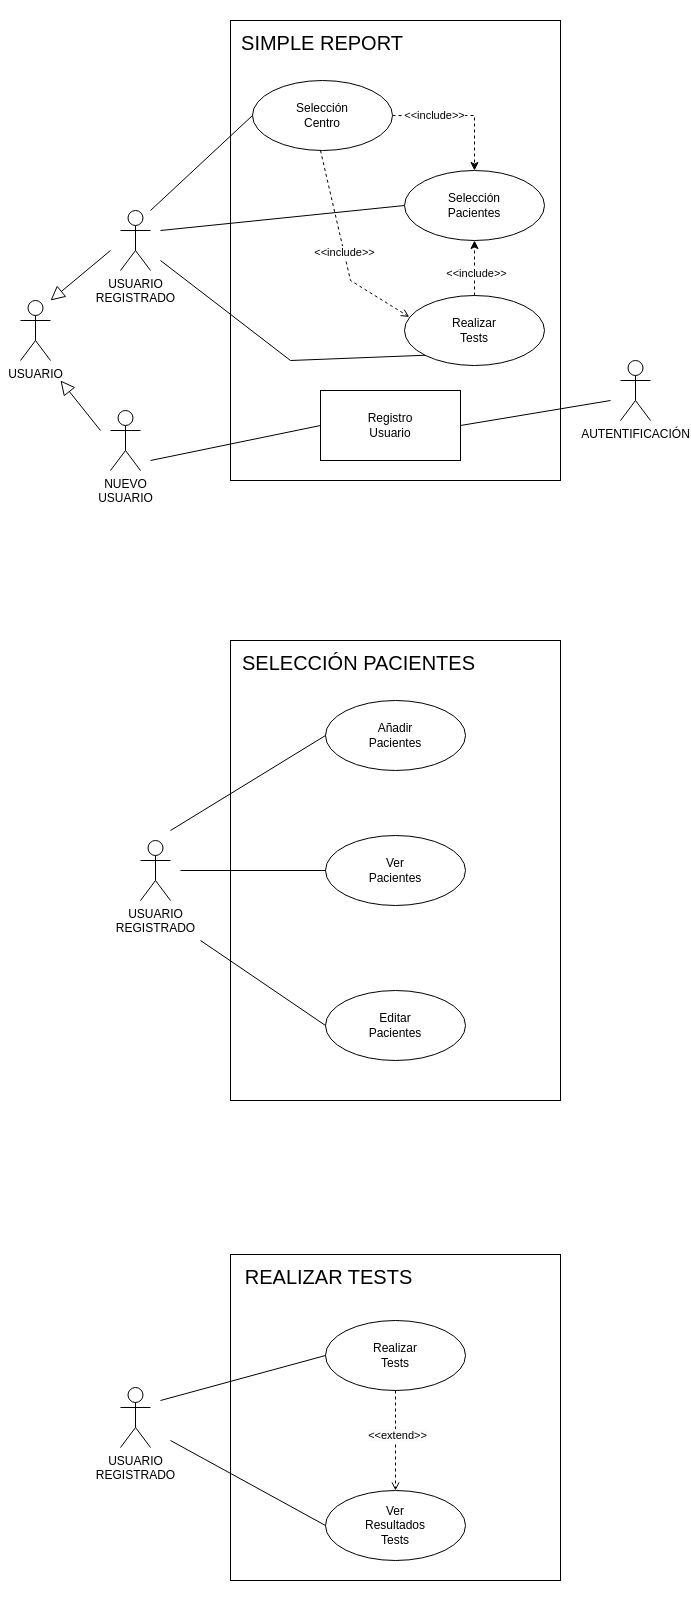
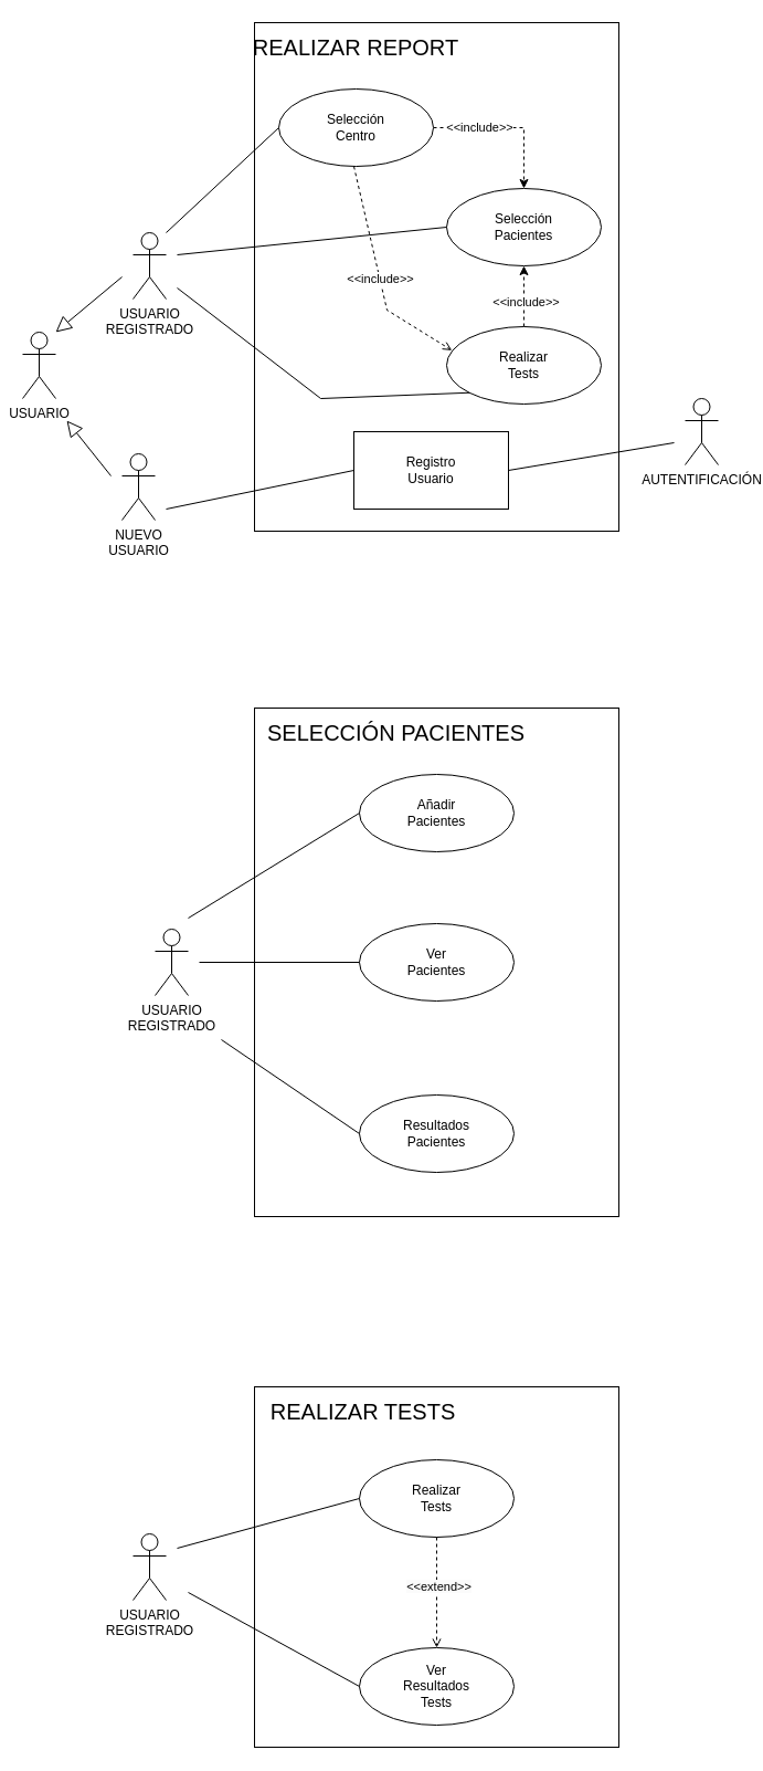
  <mxCell id="0" />
  <mxCell id="1" parent="0" />
  <mxCell id="2" value="USUARIO" style="shape=umlActor;html=1;verticalLabelPosition=bottom;verticalAlign=top;align=center;" vertex="1" parent="1"><mxGeometry x="20" y="300" width="30" height="60" as="geometry" /></mxCell>
  <mxCell id="3" value="" style="rounded=0;whiteSpace=wrap;html=1;" vertex="1" parent="1"><mxGeometry x="230" y="20" width="330" height="460" as="geometry" /></mxCell>
- <mxCell id="4" value="&lt;font style=&quot;font-size: 20px;&quot;&gt;SIMPLE REPORT&lt;/font&gt;" style="text;html=1;align=center;verticalAlign=middle;whiteSpace=wrap;rounded=0;" vertex="1" parent="1"><mxGeometry x="207" y="27" width="230" height="30" as="geometry" /></mxCell>
+ <mxCell id="4" value="&lt;font style=&quot;font-size: 20px;&quot;&gt;REALIZAR REPORT&lt;/font&gt;" style="text;html=1;align=center;verticalAlign=middle;whiteSpace=wrap;rounded=0;" vertex="1" parent="1"><mxGeometry x="207" y="27" width="230" height="30" as="geometry" /></mxCell>
  <mxCell id="5" value="" style="edgeStyle=none;html=1;endArrow=block;endFill=0;endSize=12;verticalAlign=bottom;rounded=0;" edge="1" parent="1"><mxGeometry width="160" relative="1" as="geometry"><mxPoint x="110" y="250" as="sourcePoint" /><mxPoint x="50" y="300" as="targetPoint" /></mxGeometry></mxCell>
  <mxCell id="6" value="USUARIO&lt;div&gt;REGISTRADO&lt;/div&gt;" style="shape=umlActor;html=1;verticalLabelPosition=bottom;verticalAlign=top;align=center;" vertex="1" parent="1"><mxGeometry x="120" y="210" width="30" height="60" as="geometry" /></mxCell>
  <mxCell id="7" value="" style="edgeStyle=none;html=1;endArrow=block;endFill=0;endSize=12;verticalAlign=bottom;rounded=0;" edge="1" parent="1"><mxGeometry width="160" relative="1" as="geometry"><mxPoint x="100" y="430" as="sourcePoint" /><mxPoint x="60" y="380" as="targetPoint" /></mxGeometry></mxCell>
  <mxCell id="8" value="NUEVO&lt;div&gt;USUARIO&lt;/div&gt;" style="shape=umlActor;html=1;verticalLabelPosition=bottom;verticalAlign=top;align=center;" vertex="1" parent="1"><mxGeometry x="110" y="410" width="30" height="60" as="geometry" /></mxCell>
  <mxCell id="9" value="Registro&lt;div&gt;Usuario&lt;/div&gt;" style="whiteSpace=wrap;html=1;rounded=0;" vertex="1" parent="1"><mxGeometry x="320" y="390" width="140" height="70" as="geometry" /></mxCell>
  <mxCell id="10" value="" style="edgeStyle=none;html=1;endArrow=none;verticalAlign=bottom;rounded=0;entryX=0;entryY=0.5;entryDx=0;entryDy=0;" edge="1" parent="1" target="9"><mxGeometry width="160" relative="1" as="geometry"><mxPoint x="150" y="460" as="sourcePoint" /><mxPoint x="310" y="460" as="targetPoint" /></mxGeometry></mxCell>
  <mxCell id="11" style="edgeStyle=orthogonalEdgeStyle;rounded=0;orthogonalLoop=1;jettySize=auto;html=1;exitX=1;exitY=0.5;exitDx=0;exitDy=0;entryX=0.5;entryY=0;entryDx=0;entryDy=0;dashed=1;" edge="1" parent="1" source="13" target="14"><mxGeometry relative="1" as="geometry" /></mxCell>
  <mxCell id="12" value="&amp;lt;&amp;lt;include&amp;gt;&amp;gt;" style="edgeLabel;html=1;align=center;verticalAlign=middle;resizable=0;points=[];" vertex="1" connectable="0" parent="11"><mxGeometry x="-0.124" y="1" relative="1" as="geometry"><mxPoint x="-19" as="offset" /></mxGeometry></mxCell>
  <mxCell id="13" value="Selección&lt;div&gt;Centro&lt;/div&gt;" style="ellipse;whiteSpace=wrap;html=1;" vertex="1" parent="1"><mxGeometry x="252" y="80" width="140" height="70" as="geometry" /></mxCell>
  <mxCell id="14" value="Selección&lt;div&gt;Pacientes&lt;/div&gt;" style="ellipse;whiteSpace=wrap;html=1;" vertex="1" parent="1"><mxGeometry x="404" y="170" width="140" height="70" as="geometry" /></mxCell>
  <mxCell id="15" style="edgeStyle=orthogonalEdgeStyle;rounded=0;orthogonalLoop=1;jettySize=auto;html=1;entryX=0.5;entryY=1;entryDx=0;entryDy=0;dashed=1;" edge="1" parent="1" source="17" target="14"><mxGeometry relative="1" as="geometry" /></mxCell>
  <mxCell id="16" value="&amp;lt;&amp;lt;include&amp;gt;&amp;gt;" style="edgeLabel;html=1;align=center;verticalAlign=middle;resizable=0;points=[];" vertex="1" connectable="0" parent="15"><mxGeometry x="-0.393" y="-1" relative="1" as="geometry"><mxPoint y="-6" as="offset" /></mxGeometry></mxCell>
  <mxCell id="17" value="Realizar&lt;div&gt;Tests&lt;/div&gt;" style="ellipse;whiteSpace=wrap;html=1;" vertex="1" parent="1"><mxGeometry x="404" y="295" width="140" height="70" as="geometry" /></mxCell>
  <mxCell id="18" value="" style="edgeStyle=none;html=1;endArrow=none;verticalAlign=bottom;rounded=0;entryX=0;entryY=0.5;entryDx=0;entryDy=0;" edge="1" parent="1" target="13"><mxGeometry width="160" relative="1" as="geometry"><mxPoint x="150" y="210" as="sourcePoint" /><mxPoint x="310" y="210" as="targetPoint" /></mxGeometry></mxCell>
  <mxCell id="19" value="" style="edgeStyle=none;html=1;endArrow=none;verticalAlign=bottom;rounded=0;entryX=0;entryY=1;entryDx=0;entryDy=0;" edge="1" parent="1" target="17"><mxGeometry width="160" relative="1" as="geometry"><mxPoint x="160" y="260" as="sourcePoint" /><mxPoint x="460" y="380" as="targetPoint" /><Array as="points"><mxPoint x="290" y="360" /></Array></mxGeometry></mxCell>
  <mxCell id="20" value="AUTENTIFICACIÓN" style="shape=umlActor;html=1;verticalLabelPosition=bottom;verticalAlign=top;align=center;" vertex="1" parent="1"><mxGeometry x="620" y="360" width="30" height="60" as="geometry" /></mxCell>
  <mxCell id="21" value="" style="edgeStyle=none;html=1;endArrow=none;verticalAlign=bottom;rounded=0;exitX=1;exitY=0.5;exitDx=0;exitDy=0;" edge="1" parent="1" source="9"><mxGeometry width="160" relative="1" as="geometry"><mxPoint x="430" y="394.29" as="sourcePoint" /><mxPoint x="610" y="400" as="targetPoint" /></mxGeometry></mxCell>
  <mxCell id="22" value="" style="edgeStyle=none;html=1;endArrow=none;verticalAlign=bottom;rounded=0;entryX=0;entryY=0.5;entryDx=0;entryDy=0;" edge="1" parent="1" target="14"><mxGeometry width="160" relative="1" as="geometry"><mxPoint x="160" y="230" as="sourcePoint" /><mxPoint x="280" y="230" as="targetPoint" /></mxGeometry></mxCell>
  <mxCell id="23" value="" style="edgeStyle=none;html=1;endArrow=open;verticalAlign=bottom;dashed=1;labelBackgroundColor=none;rounded=0;entryX=0.034;entryY=0.306;entryDx=0;entryDy=0;entryPerimeter=0;" edge="1" parent="1" target="17"><mxGeometry width="160" relative="1" as="geometry"><mxPoint x="320" y="150" as="sourcePoint" /><mxPoint x="400" y="310" as="targetPoint" /><Array as="points"><mxPoint x="350" y="280" /></Array></mxGeometry></mxCell>
  <mxCell id="24" value="&amp;lt;&amp;lt;include&amp;gt;&amp;gt;" style="edgeLabel;html=1;align=center;verticalAlign=middle;resizable=0;points=[];" vertex="1" connectable="0" parent="23"><mxGeometry x="0.06" y="1" relative="1" as="geometry"><mxPoint x="-2" y="-3" as="offset" /></mxGeometry></mxCell>
  <mxCell id="25" value="" style="rounded=0;whiteSpace=wrap;html=1;" vertex="1" parent="1"><mxGeometry x="230" y="640" width="330" height="460" as="geometry" /></mxCell>
  <mxCell id="26" value="&lt;font style=&quot;font-size: 20px;&quot;&gt;SELECCIÓN PACIENTES&lt;/font&gt;" style="text;html=1;align=center;verticalAlign=middle;whiteSpace=wrap;rounded=0;" vertex="1" parent="1"><mxGeometry x="207" y="647" width="303" height="30" as="geometry" /></mxCell>
  <mxCell id="27" value="USUARIO&lt;div&gt;REGISTRADO&lt;/div&gt;" style="shape=umlActor;html=1;verticalLabelPosition=bottom;verticalAlign=top;align=center;" vertex="1" parent="1"><mxGeometry x="140" y="840" width="30" height="60" as="geometry" /></mxCell>
  <mxCell id="28" value="Ver&lt;div&gt;Pacientes&lt;/div&gt;" style="ellipse;whiteSpace=wrap;html=1;" vertex="1" parent="1"><mxGeometry x="325" y="835" width="140" height="70" as="geometry" /></mxCell>
  <mxCell id="29" value="Añadir&lt;div&gt;Pacientes&lt;/div&gt;" style="ellipse;whiteSpace=wrap;html=1;" vertex="1" parent="1"><mxGeometry x="325" y="700" width="140" height="70" as="geometry" /></mxCell>
- <mxCell id="30" value="Editar&lt;div&gt;Pacientes&lt;/div&gt;" style="ellipse;whiteSpace=wrap;html=1;" vertex="1" parent="1"><mxGeometry x="325" y="990" width="140" height="70" as="geometry" /></mxCell>
+ <mxCell id="30" value="Resultados&lt;div&gt;Pacientes&lt;/div&gt;" style="ellipse;whiteSpace=wrap;html=1;" vertex="1" parent="1"><mxGeometry x="325" y="990" width="140" height="70" as="geometry" /></mxCell>
  <mxCell id="31" value="" style="edgeStyle=none;html=1;endArrow=none;verticalAlign=bottom;rounded=0;entryX=0;entryY=0.5;entryDx=0;entryDy=0;" edge="1" parent="1" target="29"><mxGeometry width="160" relative="1" as="geometry"><mxPoint x="170" y="830" as="sourcePoint" /><mxPoint x="330" y="830" as="targetPoint" /></mxGeometry></mxCell>
  <mxCell id="32" value="" style="edgeStyle=none;html=1;endArrow=none;verticalAlign=bottom;rounded=0;entryX=0;entryY=0.5;entryDx=0;entryDy=0;" edge="1" parent="1" target="28"><mxGeometry width="160" relative="1" as="geometry"><mxPoint x="180" y="870" as="sourcePoint" /><mxPoint x="320" y="870" as="targetPoint" /></mxGeometry></mxCell>
  <mxCell id="33" value="" style="edgeStyle=none;html=1;endArrow=none;verticalAlign=bottom;rounded=0;entryX=0;entryY=0.5;entryDx=0;entryDy=0;" edge="1" parent="1" target="30"><mxGeometry width="160" relative="1" as="geometry"><mxPoint x="200" y="940" as="sourcePoint" /><mxPoint x="360" y="940" as="targetPoint" /></mxGeometry></mxCell>
  <mxCell id="34" value="" style="rounded=0;whiteSpace=wrap;html=1;" vertex="1" parent="1"><mxGeometry x="230" y="1254" width="330" height="326" as="geometry" /></mxCell>
  <mxCell id="35" value="&lt;font style=&quot;font-size: 20px;&quot;&gt;REALIZAR TESTS&lt;/font&gt;" style="text;html=1;align=center;verticalAlign=middle;whiteSpace=wrap;rounded=0;" vertex="1" parent="1"><mxGeometry x="207" y="1261" width="243" height="30" as="geometry" /></mxCell>
  <mxCell id="36" value="USUARIO&lt;div&gt;REGISTRADO&lt;/div&gt;" style="shape=umlActor;html=1;verticalLabelPosition=bottom;verticalAlign=top;align=center;" vertex="1" parent="1"><mxGeometry x="120" y="1387" width="30" height="60" as="geometry" /></mxCell>
  <mxCell id="37" value="Realizar&lt;div&gt;Tests&lt;/div&gt;" style="ellipse;whiteSpace=wrap;html=1;" vertex="1" parent="1"><mxGeometry x="325" y="1320" width="140" height="70" as="geometry" /></mxCell>
  <mxCell id="38" value="Ver&lt;br&gt;Resultados&lt;div&gt;Tests&lt;/div&gt;" style="ellipse;whiteSpace=wrap;html=1;" vertex="1" parent="1"><mxGeometry x="325" y="1490" width="140" height="70" as="geometry" /></mxCell>
  <mxCell id="39" value="" style="edgeStyle=none;html=1;endArrow=none;verticalAlign=bottom;rounded=0;entryX=0;entryY=0.5;entryDx=0;entryDy=0;" edge="1" parent="1" target="37"><mxGeometry width="160" relative="1" as="geometry"><mxPoint x="160" y="1400" as="sourcePoint" /><mxPoint x="320" y="1400" as="targetPoint" /></mxGeometry></mxCell>
  <mxCell id="40" value="" style="edgeStyle=none;html=1;endArrow=none;verticalAlign=bottom;rounded=0;entryX=0;entryY=0.5;entryDx=0;entryDy=0;" edge="1" parent="1" target="38"><mxGeometry width="160" relative="1" as="geometry"><mxPoint x="170" y="1440" as="sourcePoint" /><mxPoint x="330" y="1440" as="targetPoint" /></mxGeometry></mxCell>
  <mxCell id="41" value="" style="edgeStyle=none;html=1;endArrow=open;verticalAlign=bottom;dashed=1;labelBackgroundColor=none;rounded=0;exitX=0.5;exitY=1;exitDx=0;exitDy=0;entryX=0.5;entryY=0;entryDx=0;entryDy=0;" edge="1" parent="1" source="37" target="38"><mxGeometry width="160" relative="1" as="geometry"><mxPoint x="370" y="1430" as="sourcePoint" /><mxPoint x="530" y="1430" as="targetPoint" /></mxGeometry></mxCell>
  <mxCell id="42" value="&lt;span style=&quot;background-color: rgb(251, 251, 251);&quot;&gt;&amp;lt;&amp;lt;extend&amp;gt;&amp;gt;&lt;/span&gt;" style="edgeLabel;html=1;align=center;verticalAlign=middle;resizable=0;points=[];" vertex="1" connectable="0" parent="41"><mxGeometry x="-0.12" y="1" relative="1" as="geometry"><mxPoint as="offset" /></mxGeometry></mxCell>
